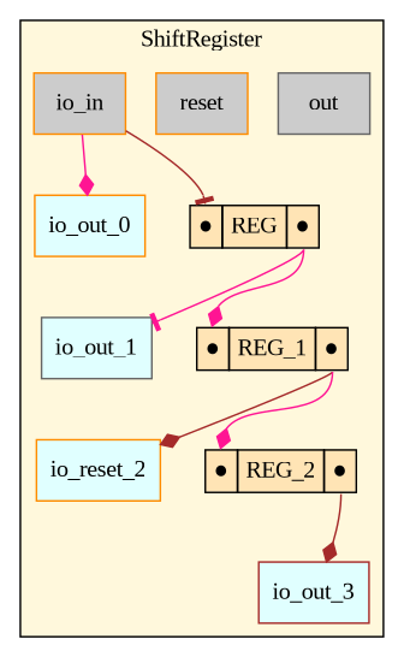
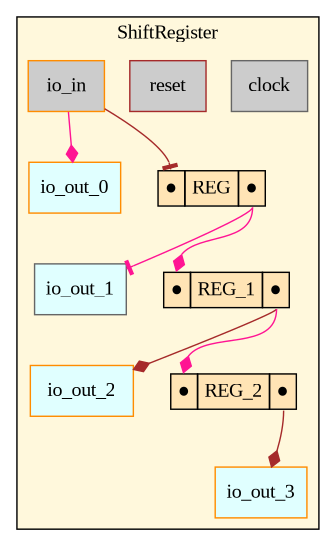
  digraph {
    fontname="Liberation Serif"
    rankdir=TB
    node [fillcolor="#E0FFFF" fontname="Liberation Serif" rank=1000 shape=rectangle style=filled]
    edge [arrowhead=diamond color=deeppink fontname="Liberation Serif" tailport=out]
-   n1 [color=gray40 fillcolor="#CCCCCC" label=out rank=0]
-   n2 [color=darkorange fillcolor="#CCCCCC" label=reset rank=0]
+   n1 [color=gray40 fillcolor="#CCCCCC" label=clock rank=0]
+   n2 [color=brown fillcolor="#CCCCCC" label=reset rank=0]
    n3 [color=darkorange fillcolor="#CCCCCC" label=io_in rank=0]
    n4 [color=darkorange label=io_out_0]
    n5 [label=< <TABLE BORDER="0" CELLBORDER="1" CELLSPACING="0" CELLPADDING="4" BGCOLOR="#FFE4B5">   <TR>     <TD PORT="in">&#x25cf;</TD>     <TD>REG</TD>     <TD PORT="out">&#x25cf;</TD>   </TR> </TABLE>> shape=plaintext fillcolor="" rank="" style=""]
    n6 [color=gray40 label=io_out_1]
-   n7 [color=darkorange label=io_reset_2]
-   n8 [color=brown label=io_out_3]
+   n7 [color=darkorange label=io_out_2]
+   n8 [color=darkorange label=io_out_3]
    n9 [label=< <TABLE BORDER="0" CELLBORDER="1" CELLSPACING="0" CELLPADDING="4" BGCOLOR="#FFE4B5">   <TR>     <TD PORT="in">&#x25cf;</TD>     <TD>REG_1</TD>     <TD PORT="out">&#x25cf;</TD>   </TR> </TABLE>> shape=plaintext fillcolor="" rank="" style=""]
    n10 [label=< <TABLE BORDER="0" CELLBORDER="1" CELLSPACING="0" CELLPADDING="4" BGCOLOR="#FFE4B5">   <TR>     <TD PORT="in">&#x25cf;</TD>     <TD>REG_2</TD>     <TD PORT="out">&#x25cf;</TD>   </TR> </TABLE>> shape=plaintext fillcolor="" rank="" style=""]
    subgraph cluster_1 {
      bgcolor="#FFF8DC"
      label=ShiftRegister
      n1
      n2
      n3
      n4
      n5
      n6
      n7
      n8
      n9
      n10
    }
    n3 -> n4
    n3 -> n5 [arrowhead=tee color=brown headport=in]
    n5 -> n6 [arrowhead=tee]
    n5 -> n9 [headport=in]
    n9 -> n7 [color=brown]
    n9 -> n10 [headport=in]
    n10 -> n8 [color=brown]
  }
